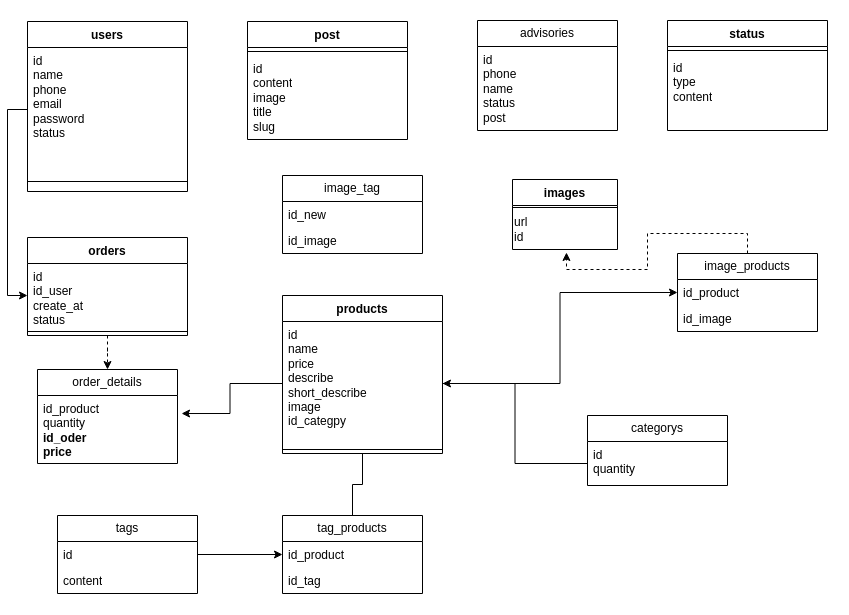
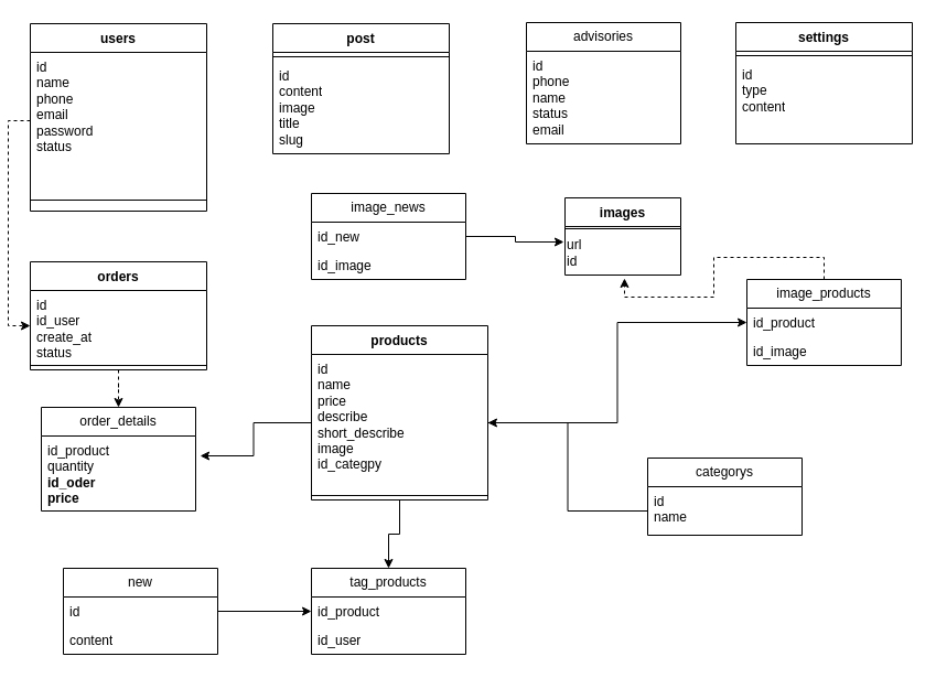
  <mxCell id="0" />
  <mxCell id="1" parent="0" />
  <mxCell id="2" value="images" style="swimlane;fontStyle=1;align=center;verticalAlign=top;childLayout=stackLayout;horizontal=1;startSize=26;horizontalStack=0;resizeParent=1;resizeParentMax=0;resizeLast=0;collapsible=1;marginBottom=0;whiteSpace=wrap;html=1;" parent="1" vertex="1"><mxGeometry x="505" y="179" width="105" height="70" as="geometry" /></mxCell>
  <mxCell id="3" value="" style="line;strokeWidth=1;fillColor=none;align=left;verticalAlign=middle;spacingTop=-1;spacingLeft=3;spacingRight=3;rotatable=0;labelPosition=right;points=[];portConstraint=eastwest;strokeColor=inherit;" parent="2" vertex="1"><mxGeometry y="26" width="105" height="4" as="geometry" /></mxCell>
  <mxCell id="4" value="url&lt;br&gt;id" style="text;html=1;align=left;verticalAlign=middle;resizable=0;points=[];autosize=1;strokeColor=none;fillColor=none;" parent="2" vertex="1"><mxGeometry y="30" width="105" height="40" as="geometry" /></mxCell>
- <mxCell id="5" value="status" style="swimlane;fontStyle=1;align=center;verticalAlign=top;childLayout=stackLayout;horizontal=1;startSize=26;horizontalStack=0;resizeParent=1;resizeParentMax=0;resizeLast=0;collapsible=1;marginBottom=0;whiteSpace=wrap;html=1;" parent="1" vertex="1"><mxGeometry x="660" y="20" width="160" height="110" as="geometry" /></mxCell>
+ <mxCell id="5" value="settings" style="swimlane;fontStyle=1;align=center;verticalAlign=top;childLayout=stackLayout;horizontal=1;startSize=26;horizontalStack=0;resizeParent=1;resizeParentMax=0;resizeLast=0;collapsible=1;marginBottom=0;whiteSpace=wrap;html=1;" parent="1" vertex="1"><mxGeometry x="660" y="20" width="160" height="110" as="geometry" /></mxCell>
  <mxCell id="6" value="" style="line;strokeWidth=1;fillColor=none;align=left;verticalAlign=middle;spacingTop=-1;spacingLeft=3;spacingRight=3;rotatable=0;labelPosition=right;points=[];portConstraint=eastwest;strokeColor=inherit;" parent="5" vertex="1"><mxGeometry y="26" width="160" height="8" as="geometry" /></mxCell>
  <mxCell id="7" value="id&lt;br&gt;type&lt;br&gt;content" style="text;strokeColor=none;fillColor=none;align=left;verticalAlign=top;spacingLeft=4;spacingRight=4;overflow=hidden;rotatable=0;points=[[0,0.5],[1,0.5]];portConstraint=eastwest;whiteSpace=wrap;html=1;" parent="5" vertex="1"><mxGeometry y="34" width="160" height="76" as="geometry" /></mxCell>
  <mxCell id="8" value="users" style="swimlane;fontStyle=1;align=center;verticalAlign=top;childLayout=stackLayout;horizontal=1;startSize=26;horizontalStack=0;resizeParent=1;resizeParentMax=0;resizeLast=0;collapsible=1;marginBottom=0;whiteSpace=wrap;html=1;" parent="1" vertex="1"><mxGeometry x="20" y="21" width="160" height="170" as="geometry" /></mxCell>
  <mxCell id="9" value="id&lt;br&gt;name&lt;br&gt;phone&lt;br&gt;email&lt;br&gt;password&lt;br&gt;status" style="text;strokeColor=none;fillColor=none;align=left;verticalAlign=top;spacingLeft=4;spacingRight=4;overflow=hidden;rotatable=0;points=[[0,0.5],[1,0.5]];portConstraint=eastwest;whiteSpace=wrap;html=1;" parent="8" vertex="1"><mxGeometry y="26" width="160" height="124" as="geometry" /></mxCell>
  <mxCell id="10" value="" style="line;strokeWidth=1;fillColor=none;align=left;verticalAlign=middle;spacingTop=-1;spacingLeft=3;spacingRight=3;rotatable=0;labelPosition=right;points=[];portConstraint=eastwest;strokeColor=inherit;" parent="8" vertex="1"><mxGeometry y="150" width="160" height="20" as="geometry" /></mxCell>
  <mxCell id="11" value="post" style="swimlane;fontStyle=1;align=center;verticalAlign=top;childLayout=stackLayout;horizontal=1;startSize=26;horizontalStack=0;resizeParent=1;resizeParentMax=0;resizeLast=0;collapsible=1;marginBottom=0;whiteSpace=wrap;html=1;" parent="1" vertex="1"><mxGeometry x="240" y="21" width="160" height="118" as="geometry" /></mxCell>
  <mxCell id="12" value="" style="line;strokeWidth=1;fillColor=none;align=left;verticalAlign=middle;spacingTop=-1;spacingLeft=3;spacingRight=3;rotatable=0;labelPosition=right;points=[];portConstraint=eastwest;strokeColor=inherit;" parent="11" vertex="1"><mxGeometry y="26" width="160" height="8" as="geometry" /></mxCell>
  <mxCell id="13" value="id&lt;br&gt;content&lt;br&gt;image&lt;br&gt;title&amp;nbsp;&lt;br&gt;slug" style="text;strokeColor=none;fillColor=none;align=left;verticalAlign=top;spacingLeft=4;spacingRight=4;overflow=hidden;rotatable=0;points=[[0,0.5],[1,0.5]];portConstraint=eastwest;whiteSpace=wrap;html=1;" parent="11" vertex="1"><mxGeometry y="34" width="160" height="84" as="geometry" /></mxCell>
  <mxCell id="14" style="edgeStyle=orthogonalEdgeStyle;rounded=0;orthogonalLoop=1;jettySize=auto;html=1;exitX=0.5;exitY=1;exitDx=0;exitDy=0;dashed=1;" parent="1" source="15" target="22" edge="1"><mxGeometry relative="1" as="geometry" /></mxCell>
  <mxCell id="15" value="orders" style="swimlane;fontStyle=1;align=center;verticalAlign=top;childLayout=stackLayout;horizontal=1;startSize=26;horizontalStack=0;resizeParent=1;resizeParentMax=0;resizeLast=0;collapsible=1;marginBottom=0;whiteSpace=wrap;html=1;" parent="1" vertex="1"><mxGeometry x="20" y="237" width="160" height="98" as="geometry" /></mxCell>
  <mxCell id="16" value="id&lt;br&gt;id_user&lt;br&gt;create_at&lt;br&gt;status" style="text;strokeColor=none;fillColor=none;align=left;verticalAlign=top;spacingLeft=4;spacingRight=4;overflow=hidden;rotatable=0;points=[[0,0.5],[1,0.5]];portConstraint=eastwest;whiteSpace=wrap;html=1;" parent="15" vertex="1"><mxGeometry y="26" width="160" height="64" as="geometry" /></mxCell>
  <mxCell id="17" value="" style="line;strokeWidth=1;fillColor=none;align=left;verticalAlign=middle;spacingTop=-1;spacingLeft=3;spacingRight=3;rotatable=0;labelPosition=right;points=[];portConstraint=eastwest;strokeColor=inherit;" parent="15" vertex="1"><mxGeometry y="90" width="160" height="8" as="geometry" /></mxCell>
- <mxCell id="18" style="edgeStyle=orthogonalEdgeStyle;rounded=0;orthogonalLoop=1;jettySize=auto;html=1;exitX=0.5;exitY=1;exitDx=0;exitDy=0;endArrow=none;" parent="1" source="19" target="43" edge="1"><mxGeometry relative="1" as="geometry" /></mxCell>
+ <mxCell id="18" style="edgeStyle=orthogonalEdgeStyle;rounded=0;orthogonalLoop=1;jettySize=auto;html=1;exitX=0.5;exitY=1;exitDx=0;exitDy=0;" parent="1" source="19" target="43" edge="1"><mxGeometry relative="1" as="geometry" /></mxCell>
  <mxCell id="19" value="products" style="swimlane;fontStyle=1;align=center;verticalAlign=top;childLayout=stackLayout;horizontal=1;startSize=26;horizontalStack=0;resizeParent=1;resizeParentMax=0;resizeLast=0;collapsible=1;marginBottom=0;whiteSpace=wrap;html=1;" parent="1" vertex="1"><mxGeometry x="275" y="295" width="160" height="158" as="geometry" /></mxCell>
  <mxCell id="20" value="id&lt;br&gt;name&lt;br&gt;price&lt;br&gt;describe&lt;br&gt;short_describe&lt;br&gt;image&lt;br&gt;id_categpy" style="text;strokeColor=none;fillColor=none;align=left;verticalAlign=top;spacingLeft=4;spacingRight=4;overflow=hidden;rotatable=0;points=[[0,0.5],[1,0.5]];portConstraint=eastwest;whiteSpace=wrap;html=1;" parent="19" vertex="1"><mxGeometry y="26" width="160" height="124" as="geometry" /></mxCell>
  <mxCell id="21" value="" style="line;strokeWidth=1;fillColor=none;align=left;verticalAlign=middle;spacingTop=-1;spacingLeft=3;spacingRight=3;rotatable=0;labelPosition=right;points=[];portConstraint=eastwest;strokeColor=inherit;" parent="19" vertex="1"><mxGeometry y="150" width="160" height="8" as="geometry" /></mxCell>
  <mxCell id="22" value="order_details" style="swimlane;fontStyle=0;childLayout=stackLayout;horizontal=1;startSize=26;fillColor=none;horizontalStack=0;resizeParent=1;resizeParentMax=0;resizeLast=0;collapsible=1;marginBottom=0;whiteSpace=wrap;html=1;" parent="1" vertex="1"><mxGeometry x="30" y="369" width="140" height="94" as="geometry" /></mxCell>
  <mxCell id="23" value="id_product&lt;br&gt;quantity&lt;br&gt;&lt;b&gt;id_oder&lt;br&gt;price&lt;br&gt;&lt;/b&gt;" style="text;strokeColor=none;fillColor=none;align=left;verticalAlign=top;spacingLeft=4;spacingRight=4;overflow=hidden;rotatable=0;points=[[0,0.5],[1,0.5]];portConstraint=eastwest;whiteSpace=wrap;html=1;" parent="22" vertex="1"><mxGeometry y="26" width="140" height="68" as="geometry" /></mxCell>
  <mxCell id="24" value="advisories" style="swimlane;fontStyle=0;childLayout=stackLayout;horizontal=1;startSize=26;fillColor=none;horizontalStack=0;resizeParent=1;resizeParentMax=0;resizeLast=0;collapsible=1;marginBottom=0;whiteSpace=wrap;html=1;" parent="1" vertex="1"><mxGeometry x="470" y="20" width="140" height="110" as="geometry" /></mxCell>
- <mxCell id="25" value="id&lt;br&gt;phone&amp;nbsp;&lt;br&gt;name&lt;br&gt;status&lt;br&gt;post" style="text;strokeColor=none;fillColor=none;align=left;verticalAlign=top;spacingLeft=4;spacingRight=4;overflow=hidden;rotatable=0;points=[[0,0.5],[1,0.5]];portConstraint=eastwest;whiteSpace=wrap;html=1;" parent="24" vertex="1"><mxGeometry y="26" width="140" height="84" as="geometry" /></mxCell>
+ <mxCell id="25" value="id&lt;br&gt;phone&amp;nbsp;&lt;br&gt;name&lt;br&gt;status&lt;br&gt;email" style="text;strokeColor=none;fillColor=none;align=left;verticalAlign=top;spacingLeft=4;spacingRight=4;overflow=hidden;rotatable=0;points=[[0,0.5],[1,0.5]];portConstraint=eastwest;whiteSpace=wrap;html=1;" parent="24" vertex="1"><mxGeometry y="26" width="140" height="84" as="geometry" /></mxCell>
  <mxCell id="26" style="edgeStyle=orthogonalEdgeStyle;rounded=0;orthogonalLoop=1;jettySize=auto;html=1;exitX=0.5;exitY=0;exitDx=0;exitDy=0;entryX=0.514;entryY=1.075;entryDx=0;entryDy=0;entryPerimeter=0;dashed=1;" parent="1" source="27" target="4" edge="1"><mxGeometry relative="1" as="geometry" /></mxCell>
  <mxCell id="27" value="image_products" style="swimlane;fontStyle=0;childLayout=stackLayout;horizontal=1;startSize=26;fillColor=none;horizontalStack=0;resizeParent=1;resizeParentMax=0;resizeLast=0;collapsible=1;marginBottom=0;whiteSpace=wrap;html=1;" parent="1" vertex="1"><mxGeometry x="670" y="253" width="140" height="78" as="geometry" /></mxCell>
  <mxCell id="28" value="id_product" style="text;strokeColor=none;fillColor=none;align=left;verticalAlign=top;spacingLeft=4;spacingRight=4;overflow=hidden;rotatable=0;points=[[0,0.5],[1,0.5]];portConstraint=eastwest;whiteSpace=wrap;html=1;" parent="27" vertex="1"><mxGeometry y="26" width="140" height="26" as="geometry" /></mxCell>
  <mxCell id="29" value="id_image" style="text;strokeColor=none;fillColor=none;align=left;verticalAlign=top;spacingLeft=4;spacingRight=4;overflow=hidden;rotatable=0;points=[[0,0.5],[1,0.5]];portConstraint=eastwest;whiteSpace=wrap;html=1;" parent="27" vertex="1"><mxGeometry y="52" width="140" height="26" as="geometry" /></mxCell>
- <mxCell id="30" value="image_tag" style="swimlane;fontStyle=0;childLayout=stackLayout;horizontal=1;startSize=26;fillColor=none;horizontalStack=0;resizeParent=1;resizeParentMax=0;resizeLast=0;collapsible=1;marginBottom=0;whiteSpace=wrap;html=1;" parent="1" vertex="1"><mxGeometry x="275" y="175" width="140" height="78" as="geometry" /></mxCell>
+ <mxCell id="30" value="image_news" style="swimlane;fontStyle=0;childLayout=stackLayout;horizontal=1;startSize=26;fillColor=none;horizontalStack=0;resizeParent=1;resizeParentMax=0;resizeLast=0;collapsible=1;marginBottom=0;whiteSpace=wrap;html=1;" parent="1" vertex="1"><mxGeometry x="275" y="175" width="140" height="78" as="geometry" /></mxCell>
  <mxCell id="31" value="id_new" style="text;strokeColor=none;fillColor=none;align=left;verticalAlign=top;spacingLeft=4;spacingRight=4;overflow=hidden;rotatable=0;points=[[0,0.5],[1,0.5]];portConstraint=eastwest;whiteSpace=wrap;html=1;" parent="30" vertex="1"><mxGeometry y="26" width="140" height="26" as="geometry" /></mxCell>
  <mxCell id="32" value="id_image" style="text;strokeColor=none;fillColor=none;align=left;verticalAlign=top;spacingLeft=4;spacingRight=4;overflow=hidden;rotatable=0;points=[[0,0.5],[1,0.5]];portConstraint=eastwest;whiteSpace=wrap;html=1;" parent="30" vertex="1"><mxGeometry y="52" width="140" height="26" as="geometry" /></mxCell>
- <mxCell id="33" style="edgeStyle=orthogonalEdgeStyle;rounded=0;orthogonalLoop=1;jettySize=auto;html=1;exitX=0;exitY=0.5;exitDx=0;exitDy=0;entryX=0;entryY=0.5;entryDx=0;entryDy=0;" parent="1" source="9" target="16" edge="1"><mxGeometry relative="1" as="geometry" /></mxCell>
+ <mxCell id="33" style="edgeStyle=orthogonalEdgeStyle;rounded=0;orthogonalLoop=1;jettySize=auto;html=1;exitX=0;exitY=0.5;exitDx=0;exitDy=0;entryX=0;entryY=0.5;entryDx=0;entryDy=0;dashed=1;" parent="1" source="9" target="16" edge="1"><mxGeometry relative="1" as="geometry" /></mxCell>
  <mxCell id="34" style="edgeStyle=orthogonalEdgeStyle;rounded=0;orthogonalLoop=1;jettySize=auto;html=1;exitX=0;exitY=0.5;exitDx=0;exitDy=0;entryX=1.029;entryY=0.265;entryDx=0;entryDy=0;entryPerimeter=0;" parent="1" source="20" target="23" edge="1"><mxGeometry relative="1" as="geometry" /></mxCell>
  <mxCell id="35" style="edgeStyle=orthogonalEdgeStyle;rounded=0;orthogonalLoop=1;jettySize=auto;html=1;exitX=1;exitY=0.5;exitDx=0;exitDy=0;entryX=0;entryY=0.5;entryDx=0;entryDy=0;" parent="1" source="20" target="28" edge="1"><mxGeometry relative="1" as="geometry" /></mxCell>
+ <mxCell id="36" style="edgeStyle=orthogonalEdgeStyle;rounded=0;orthogonalLoop=1;jettySize=auto;html=1;exitX=1;exitY=0.5;exitDx=0;exitDy=0;entryX=-0.01;entryY=0.25;entryDx=0;entryDy=0;entryPerimeter=0;" parent="1" source="31" target="4" edge="1"><mxGeometry relative="1" as="geometry" /></mxCell>
  <mxCell id="37" value="categorys" style="swimlane;fontStyle=0;childLayout=stackLayout;horizontal=1;startSize=26;fillColor=none;horizontalStack=0;resizeParent=1;resizeParentMax=0;resizeLast=0;collapsible=1;marginBottom=0;whiteSpace=wrap;html=1;" parent="1" vertex="1"><mxGeometry x="580" y="415" width="140" height="70" as="geometry" /></mxCell>
- <mxCell id="38" value="id&lt;br&gt;quantity" style="text;strokeColor=none;fillColor=none;align=left;verticalAlign=top;spacingLeft=4;spacingRight=4;overflow=hidden;rotatable=0;points=[[0,0.5],[1,0.5]];portConstraint=eastwest;whiteSpace=wrap;html=1;" parent="37" vertex="1"><mxGeometry y="26" width="140" height="44" as="geometry" /></mxCell>
+ <mxCell id="38" value="id&lt;br&gt;name" style="text;strokeColor=none;fillColor=none;align=left;verticalAlign=top;spacingLeft=4;spacingRight=4;overflow=hidden;rotatable=0;points=[[0,0.5],[1,0.5]];portConstraint=eastwest;whiteSpace=wrap;html=1;" parent="37" vertex="1"><mxGeometry y="26" width="140" height="44" as="geometry" /></mxCell>
  <mxCell id="39" style="edgeStyle=orthogonalEdgeStyle;rounded=0;orthogonalLoop=1;jettySize=auto;html=1;exitX=0;exitY=0.5;exitDx=0;exitDy=0;entryX=1;entryY=0.5;entryDx=0;entryDy=0;" parent="1" source="38" target="20" edge="1"><mxGeometry relative="1" as="geometry" /></mxCell>
- <mxCell id="40" value="tags" style="swimlane;fontStyle=0;childLayout=stackLayout;horizontal=1;startSize=26;fillColor=none;horizontalStack=0;resizeParent=1;resizeParentMax=0;resizeLast=0;collapsible=1;marginBottom=0;whiteSpace=wrap;html=1;" parent="1" vertex="1"><mxGeometry x="50" y="515" width="140" height="78" as="geometry" /></mxCell>
+ <mxCell id="40" value="new" style="swimlane;fontStyle=0;childLayout=stackLayout;horizontal=1;startSize=26;fillColor=none;horizontalStack=0;resizeParent=1;resizeParentMax=0;resizeLast=0;collapsible=1;marginBottom=0;whiteSpace=wrap;html=1;" parent="1" vertex="1"><mxGeometry x="50" y="515" width="140" height="78" as="geometry" /></mxCell>
  <mxCell id="41" value="id" style="text;strokeColor=none;fillColor=none;align=left;verticalAlign=top;spacingLeft=4;spacingRight=4;overflow=hidden;rotatable=0;points=[[0,0.5],[1,0.5]];portConstraint=eastwest;whiteSpace=wrap;html=1;" parent="40" vertex="1"><mxGeometry y="26" width="140" height="26" as="geometry" /></mxCell>
  <mxCell id="42" value="content" style="text;strokeColor=none;fillColor=none;align=left;verticalAlign=top;spacingLeft=4;spacingRight=4;overflow=hidden;rotatable=0;points=[[0,0.5],[1,0.5]];portConstraint=eastwest;whiteSpace=wrap;html=1;" parent="40" vertex="1"><mxGeometry y="52" width="140" height="26" as="geometry" /></mxCell>
  <mxCell id="43" value="tag_products" style="swimlane;fontStyle=0;childLayout=stackLayout;horizontal=1;startSize=26;fillColor=none;horizontalStack=0;resizeParent=1;resizeParentMax=0;resizeLast=0;collapsible=1;marginBottom=0;whiteSpace=wrap;html=1;" parent="1" vertex="1"><mxGeometry x="275" y="515" width="140" height="78" as="geometry" /></mxCell>
  <mxCell id="44" value="id_product" style="text;strokeColor=none;fillColor=none;align=left;verticalAlign=top;spacingLeft=4;spacingRight=4;overflow=hidden;rotatable=0;points=[[0,0.5],[1,0.5]];portConstraint=eastwest;whiteSpace=wrap;html=1;" parent="43" vertex="1"><mxGeometry y="26" width="140" height="26" as="geometry" /></mxCell>
- <mxCell id="45" value="id_tag" style="text;strokeColor=none;fillColor=none;align=left;verticalAlign=top;spacingLeft=4;spacingRight=4;overflow=hidden;rotatable=0;points=[[0,0.5],[1,0.5]];portConstraint=eastwest;whiteSpace=wrap;html=1;" parent="43" vertex="1"><mxGeometry y="52" width="140" height="26" as="geometry" /></mxCell>
+ <mxCell id="45" value="id_user" style="text;strokeColor=none;fillColor=none;align=left;verticalAlign=top;spacingLeft=4;spacingRight=4;overflow=hidden;rotatable=0;points=[[0,0.5],[1,0.5]];portConstraint=eastwest;whiteSpace=wrap;html=1;" parent="43" vertex="1"><mxGeometry y="52" width="140" height="26" as="geometry" /></mxCell>
  <mxCell id="46" style="edgeStyle=orthogonalEdgeStyle;rounded=0;orthogonalLoop=1;jettySize=auto;html=1;exitX=1;exitY=0.5;exitDx=0;exitDy=0;" parent="1" source="41" target="44" edge="1"><mxGeometry relative="1" as="geometry" /></mxCell>
